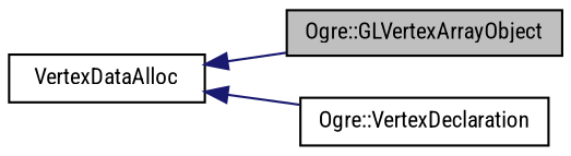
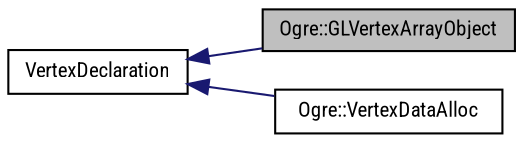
  digraph {
    fontname="Roboto Condensed"
    rankdir=LR
    node [color=black fontname="Roboto Condensed" fontsize=10 shape=record]
    edge [color=midnightblue dir=back fontname="Roboto Condensed" fontsize=10 labelfontname=Helvetica labelfontsize=10 style=solid]
    n1 [fillcolor=grey75 fontcolor=black height=0.2 label="Ogre::GLVertexArrayObject" style=filled width=0.4]
-   n2 [height=0.2 label="Ogre::VertexDeclaration" width=0.4]
-   n3 [height=0.2 label=VertexDataAlloc width=0.4]
+   n2 [height=0.2 label="Ogre::VertexDataAlloc" width=0.4]
+   n3 [height=0.2 label=VertexDeclaration width=0.4]
    n3 -> n1
    n3 -> n2
  }
